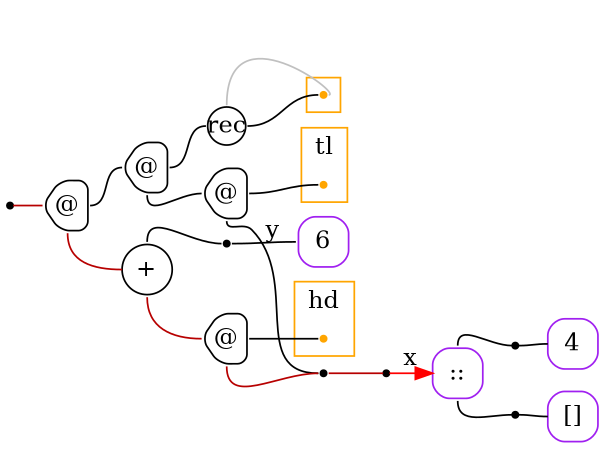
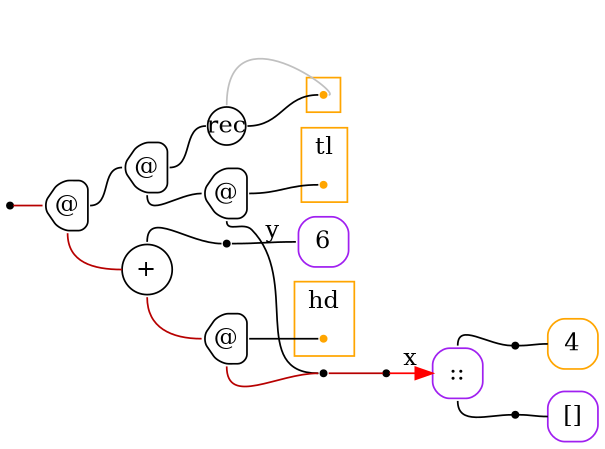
  digraph {
    labeldistance=0
    nodesep=.175
    rankdir=LR
    ranksep=.175
    node [fixedsize=true orientation=90 shape=point style=rounded]
    edge [arrowhead=none arrowtail=none headport=w tailport=e]
    ndcluster_nd395 [color=orange style=""]
    ndcluster_nd338 [color=orange style=""]
    ndcluster_nd347 [color=orange style=""]
    nd1 [orientation="" style=""]
    n5 [color="#000000" height=.4 label="@" shape=house width=.4]
-   n6 [color=purple height=.4 label=4 shape=square width=.4]
+   n6 [color=orange height=.4 label=4 shape=square width=.4]
    n7 [color=purple height=.4 label="[]" shape=square width=.4]
    n8 [color=purple height=.4 label="::" shape=square width=.4]
    n9 [label=" "]
    n10 [label=" "]
    n11 [color=purple height=.4 label=6 shape=square width=.4]
    n12 [color="#000000" height=.3 label=rec shape=circle width=.3 orientation=""]
    n13 [color="#000000" height=.4 label="@" shape=house width=.4]
    n14 [color="#000000" height=.4 label="+" shape=circle width=.4 orientation=""]
    n15 [color="#000000" height=.4 label="@" shape=house width=.4]
    n16 [label=" "]
    n17 [color="#000000" height=.4 label="@" shape=house width=.4]
    n18 [label=" "]
    n19 [label=" "]
    subgraph cluster_1 {
      color=orange
      style=fill
      ndcluster_nd395
    }
    subgraph cluster_2 {
      color=orange
      label=tl
      style=fill
      ndcluster_nd338
    }
    subgraph cluster_3 {
      color=orange
      label=hd
      style=fill
      ndcluster_nd347
    }
    nd1 -> n5 [color="#b70000"]
    n5 -> n13
    n5 -> n14 [color="#b70000" tailport=s]
    n8 -> n9 [tailport=n]
    n8 -> n10 [tailport=s]
    n9 -> n6
    n10 -> n7
    n12 -> ndcluster_nd395 [color=grey dir=back headport=e tailport=n]
    n12 -> ndcluster_nd395
    n13 -> n12 [color=black]
    n13 -> n15 [tailport=s]
    n14 -> n17 [color="#b70000" tailport=s]
    n14 -> n18 [tailport=n]
    n15 -> ndcluster_nd338
    n15 -> n16 [tailport=s]
    n16 -> n19 [color="#b70000"]
    n17 -> ndcluster_nd347
    n17 -> n16 [color="#b70000" tailport=s]
    n18 -> n11 [label=y]
    n19 -> n8 [arrowhead=normal color=red label=x]
  }
